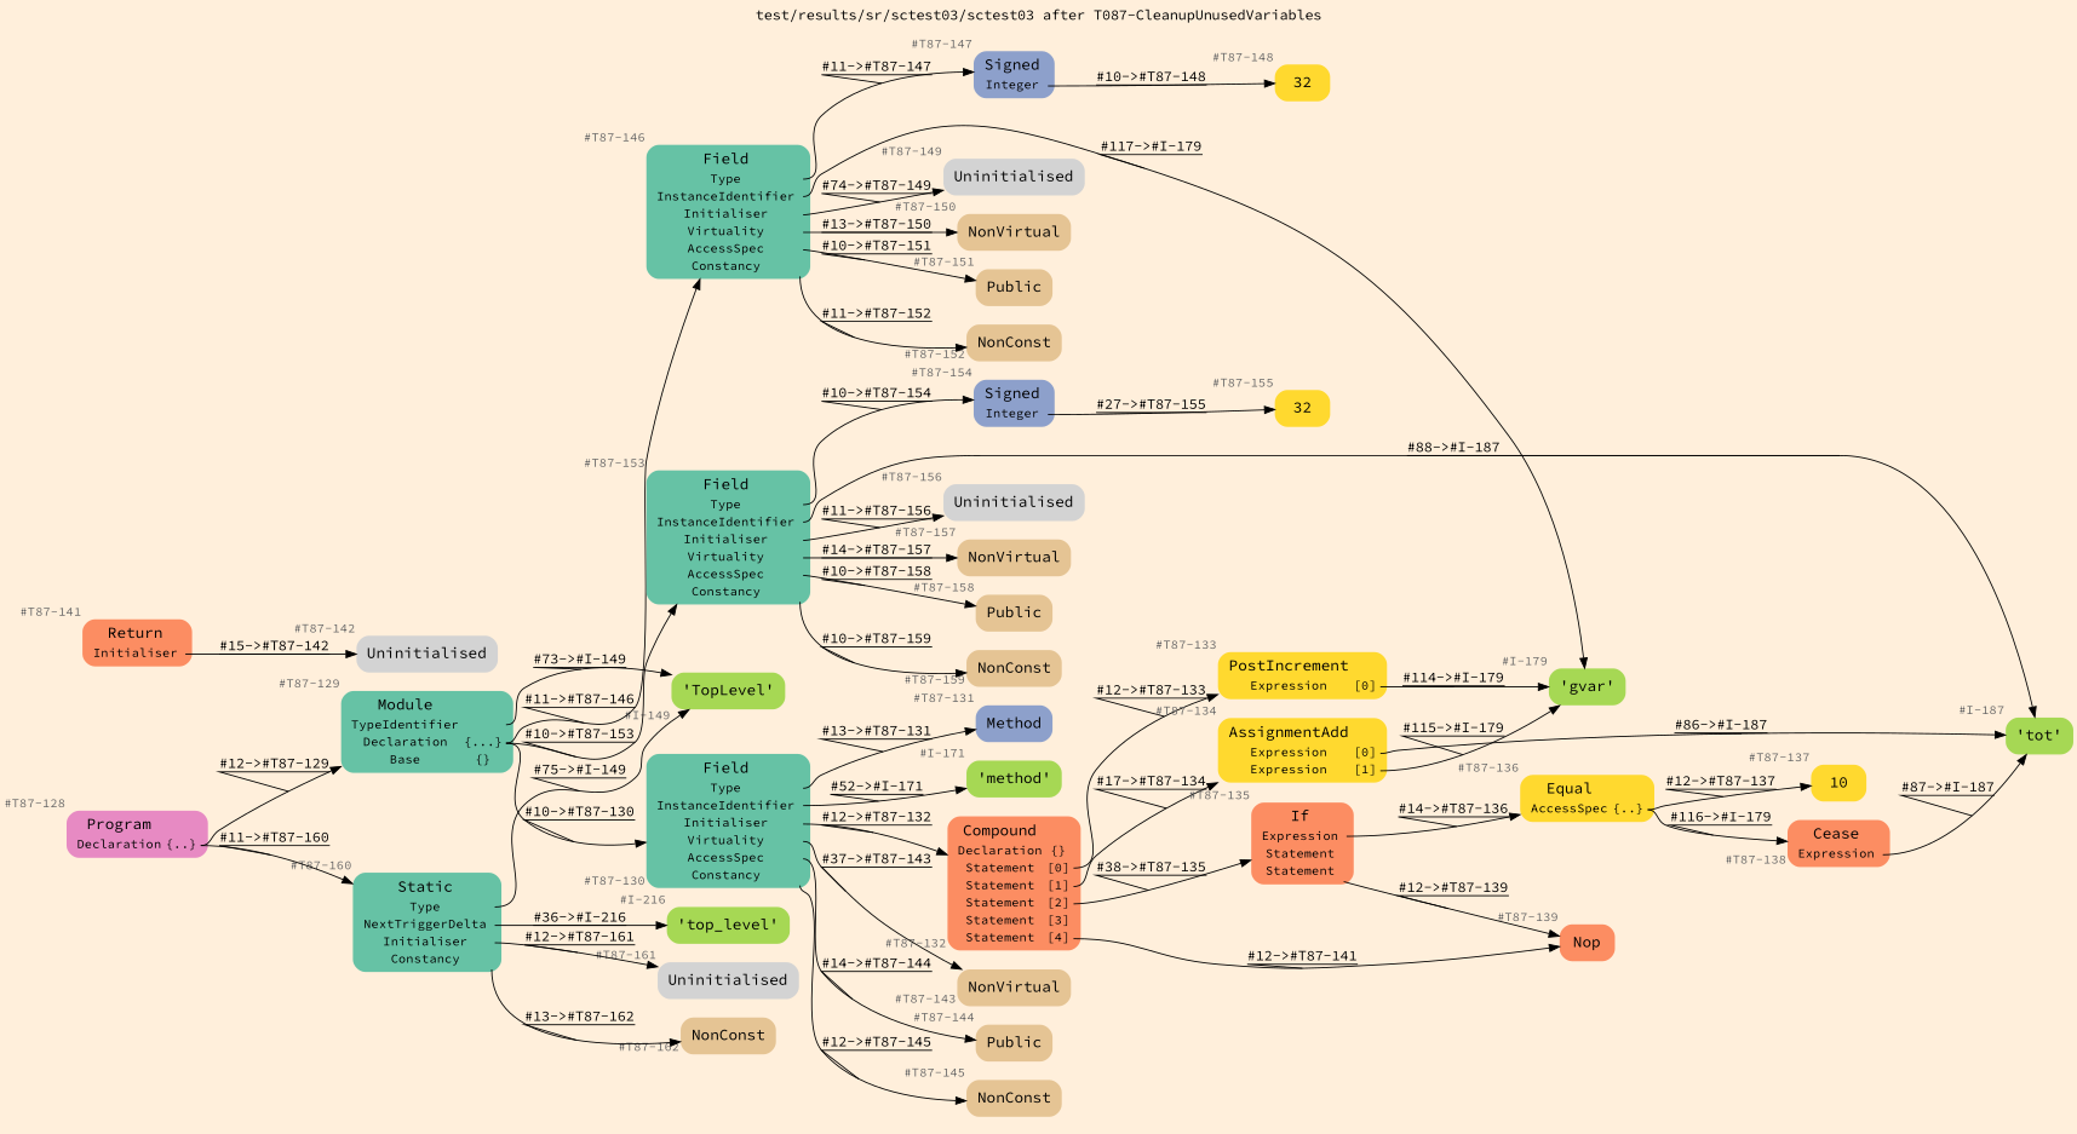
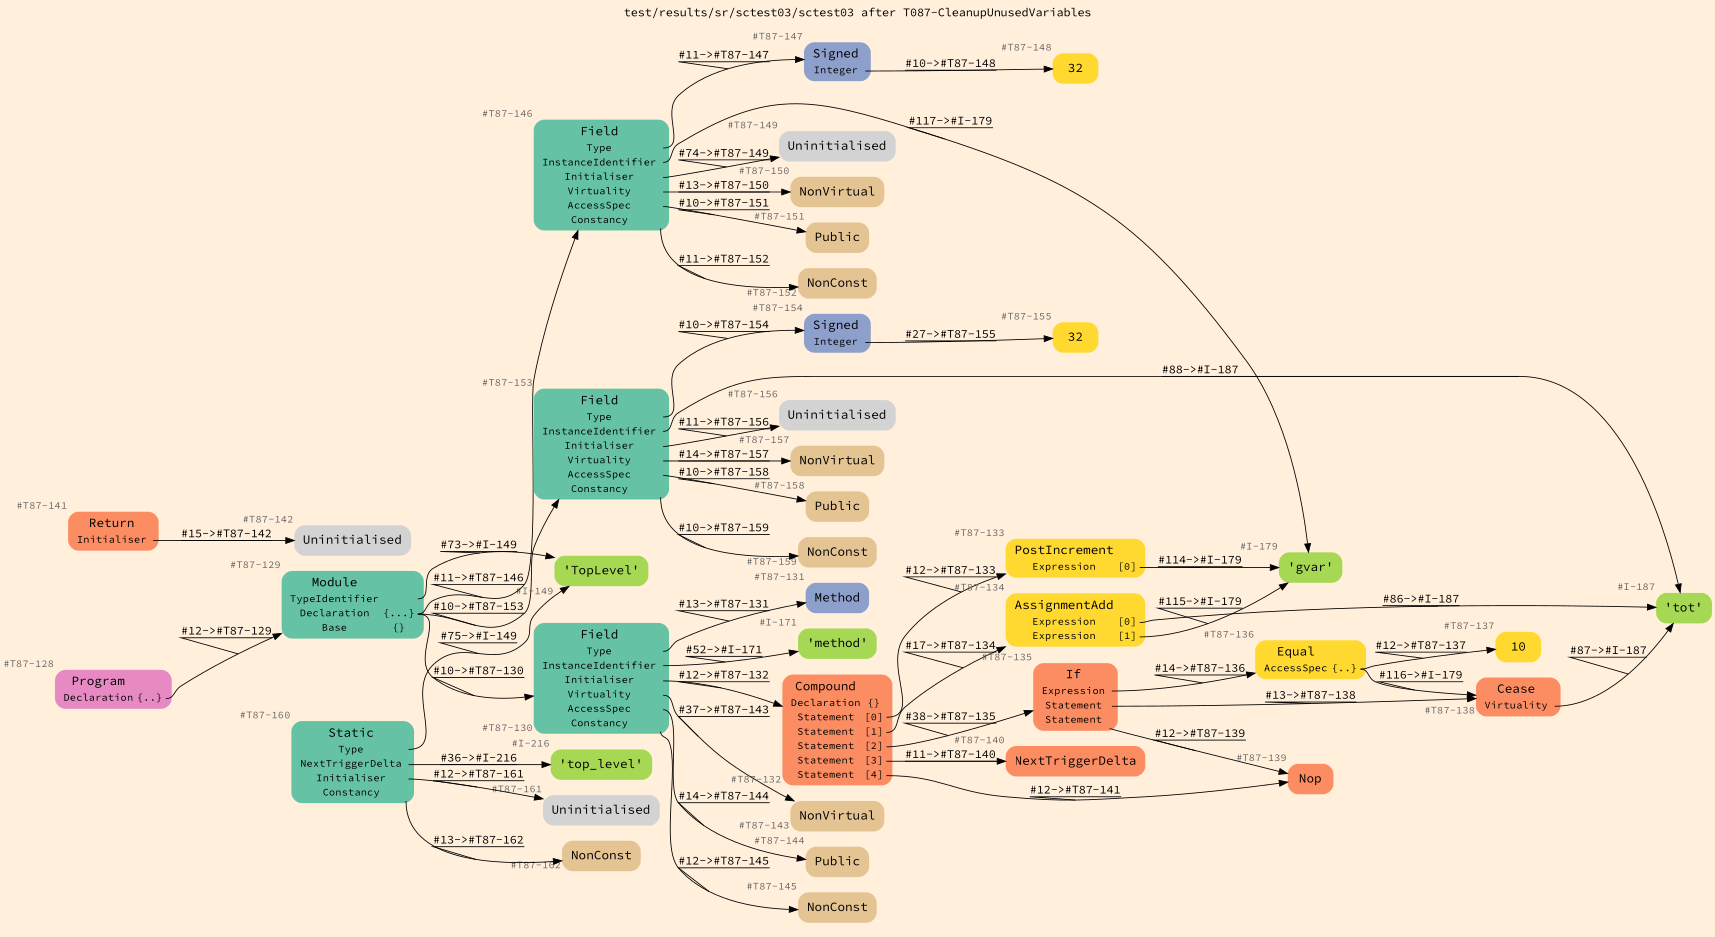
  digraph {
    bgcolor=antiquewhite1
    color=black
    fontcolor=black
    fontname="Source Code Pro"
    label="test/results/sr/sctest03/sctest03 after T087-CleanupUnusedVariables"
    labelloc=t
    rankdir=LR
    ranksep=0.3
    node [fillcolor="/set28/7" fontcolor=grey40 fontname="Source Code Pro" fontsize=12 shape=plaintext style="rounded,filled"]
    edge [color=black decorate=true fontcolor=black fontname="Source Code Pro" tailport=port0]
    n1 [fillcolor="/set28/4" label=<<TABLE BORDER="0" CELLBORDER="0" CELLSPACING="0">      <TR><TD><FONT COLOR="black" POINT-SIZE="15">Program</FONT></TD></TR>      <TR><TD><FONT COLOR="black" POINT-SIZE="12">Declaration</FONT></TD><TD PORT="port0"><FONT COLOR="black" POINT-SIZE="12">{..}</FONT></TD></TR>     </TABLE>> xlabel="#T87-128"]
    n2 [fillcolor="/set28/1" label=<<TABLE BORDER="0" CELLBORDER="0" CELLSPACING="0">      <TR><TD><FONT COLOR="black" POINT-SIZE="15">Module</FONT></TD></TR>      <TR><TD><FONT COLOR="black" POINT-SIZE="12">TypeIdentifier</FONT></TD><TD PORT="port0"></TD></TR>      <TR><TD><FONT COLOR="black" POINT-SIZE="12">Declaration</FONT></TD><TD PORT="port1"><FONT COLOR="black" POINT-SIZE="12">{...}</FONT></TD></TR>      <TR><TD><FONT COLOR="black" POINT-SIZE="12">Base</FONT></TD><TD PORT="port2"><FONT COLOR="black" POINT-SIZE="12">{}</FONT></TD></TR>     </TABLE>> xlabel="#T87-129"]
    n3 [fillcolor="/set28/1" label=<<TABLE BORDER="0" CELLBORDER="0" CELLSPACING="0">      <TR><TD><FONT COLOR="black" POINT-SIZE="15">Static</FONT></TD></TR>      <TR><TD><FONT COLOR="black" POINT-SIZE="12">Type</FONT></TD><TD PORT="port0"></TD></TR>      <TR><TD><FONT COLOR="black" POINT-SIZE="12">NextTriggerDelta</FONT></TD><TD PORT="port1"></TD></TR>      <TR><TD><FONT COLOR="black" POINT-SIZE="12">Initialiser</FONT></TD><TD PORT="port2"></TD></TR>      <TR><TD><FONT COLOR="black" POINT-SIZE="12">Constancy</FONT></TD><TD PORT="port3"></TD></TR>     </TABLE>> xlabel="#T87-160"]
    n4 [fillcolor="/set28/5" label=<<TABLE BORDER="0" CELLBORDER="0" CELLSPACING="0">      <TR><TD><FONT COLOR="black" POINT-SIZE="15">'TopLevel'</FONT></TD></TR>     </TABLE>> xlabel="#I-149"]
    n5 [fillcolor="/set28/1" label=<<TABLE BORDER="0" CELLBORDER="0" CELLSPACING="0">      <TR><TD><FONT COLOR="black" POINT-SIZE="15">Field</FONT></TD></TR>      <TR><TD><FONT COLOR="black" POINT-SIZE="12">Type</FONT></TD><TD PORT="port0"></TD></TR>      <TR><TD><FONT COLOR="black" POINT-SIZE="12">InstanceIdentifier</FONT></TD><TD PORT="port1"></TD></TR>      <TR><TD><FONT COLOR="black" POINT-SIZE="12">Initialiser</FONT></TD><TD PORT="port2"></TD></TR>      <TR><TD><FONT COLOR="black" POINT-SIZE="12">Virtuality</FONT></TD><TD PORT="port3"></TD></TR>      <TR><TD><FONT COLOR="black" POINT-SIZE="12">AccessSpec</FONT></TD><TD PORT="port4"></TD></TR>      <TR><TD><FONT COLOR="black" POINT-SIZE="12">Constancy</FONT></TD><TD PORT="port5"></TD></TR>     </TABLE>> xlabel="#T87-130"]
    n6 [fillcolor="/set28/1" label=<<TABLE BORDER="0" CELLBORDER="0" CELLSPACING="0">      <TR><TD><FONT COLOR="black" POINT-SIZE="15">Field</FONT></TD></TR>      <TR><TD><FONT COLOR="black" POINT-SIZE="12">Type</FONT></TD><TD PORT="port0"></TD></TR>      <TR><TD><FONT COLOR="black" POINT-SIZE="12">InstanceIdentifier</FONT></TD><TD PORT="port1"></TD></TR>      <TR><TD><FONT COLOR="black" POINT-SIZE="12">Initialiser</FONT></TD><TD PORT="port2"></TD></TR>      <TR><TD><FONT COLOR="black" POINT-SIZE="12">Virtuality</FONT></TD><TD PORT="port3"></TD></TR>      <TR><TD><FONT COLOR="black" POINT-SIZE="12">AccessSpec</FONT></TD><TD PORT="port4"></TD></TR>      <TR><TD><FONT COLOR="black" POINT-SIZE="12">Constancy</FONT></TD><TD PORT="port5"></TD></TR>     </TABLE>> xlabel="#T87-146"]
    n7 [fillcolor="/set28/1" label=<<TABLE BORDER="0" CELLBORDER="0" CELLSPACING="0">      <TR><TD><FONT COLOR="black" POINT-SIZE="15">Field</FONT></TD></TR>      <TR><TD><FONT COLOR="black" POINT-SIZE="12">Type</FONT></TD><TD PORT="port0"></TD></TR>      <TR><TD><FONT COLOR="black" POINT-SIZE="12">InstanceIdentifier</FONT></TD><TD PORT="port1"></TD></TR>      <TR><TD><FONT COLOR="black" POINT-SIZE="12">Initialiser</FONT></TD><TD PORT="port2"></TD></TR>      <TR><TD><FONT COLOR="black" POINT-SIZE="12">Virtuality</FONT></TD><TD PORT="port3"></TD></TR>      <TR><TD><FONT COLOR="black" POINT-SIZE="12">AccessSpec</FONT></TD><TD PORT="port4"></TD></TR>      <TR><TD><FONT COLOR="black" POINT-SIZE="12">Constancy</FONT></TD><TD PORT="port5"></TD></TR>     </TABLE>> xlabel="#T87-153"]
    n8 [fillcolor="/set28/5" label=<<TABLE BORDER="0" CELLBORDER="0" CELLSPACING="0">      <TR><TD><FONT COLOR="black" POINT-SIZE="15">'top_level'</FONT></TD></TR>     </TABLE>> xlabel="#I-216"]
    n9 [label=<<TABLE BORDER="0" CELLBORDER="0" CELLSPACING="0">      <TR><TD><FONT COLOR="black" POINT-SIZE="15">Uninitialised</FONT></TD></TR>     </TABLE>> xlabel="#T87-161" fillcolor=""]
    n10 [label=<<TABLE BORDER="0" CELLBORDER="0" CELLSPACING="0">      <TR><TD><FONT COLOR="black" POINT-SIZE="15">NonConst</FONT></TD></TR>     </TABLE>> xlabel="#T87-162"]
    n11 [fillcolor="/set28/3" label=<<TABLE BORDER="0" CELLBORDER="0" CELLSPACING="0">      <TR><TD><FONT COLOR="black" POINT-SIZE="15">Method</FONT></TD></TR>     </TABLE>> xlabel="#T87-131"]
    n12 [fillcolor="/set28/5" label=<<TABLE BORDER="0" CELLBORDER="0" CELLSPACING="0">      <TR><TD><FONT COLOR="black" POINT-SIZE="15">'method'</FONT></TD></TR>     </TABLE>> xlabel="#I-171"]
    n13 [fillcolor="/set28/2" label=<<TABLE BORDER="0" CELLBORDER="0" CELLSPACING="0">      <TR><TD><FONT COLOR="black" POINT-SIZE="15">Compound</FONT></TD></TR>      <TR><TD><FONT COLOR="black" POINT-SIZE="12">Declaration</FONT></TD><TD PORT="port0"><FONT COLOR="black" POINT-SIZE="12">{}</FONT></TD></TR>      <TR><TD><FONT COLOR="black" POINT-SIZE="12">Statement</FONT></TD><TD PORT="port1"><FONT COLOR="black" POINT-SIZE="12">[0]</FONT></TD></TR>      <TR><TD><FONT COLOR="black" POINT-SIZE="12">Statement</FONT></TD><TD PORT="port2"><FONT COLOR="black" POINT-SIZE="12">[1]</FONT></TD></TR>      <TR><TD><FONT COLOR="black" POINT-SIZE="12">Statement</FONT></TD><TD PORT="port3"><FONT COLOR="black" POINT-SIZE="12">[2]</FONT></TD></TR>      <TR><TD><FONT COLOR="black" POINT-SIZE="12">Statement</FONT></TD><TD PORT="port4"><FONT COLOR="black" POINT-SIZE="12">[3]</FONT></TD></TR>      <TR><TD><FONT COLOR="black" POINT-SIZE="12">Statement</FONT></TD><TD PORT="port5"><FONT COLOR="black" POINT-SIZE="12">[4]</FONT></TD></TR>     </TABLE>> xlabel="#T87-132"]
    n14 [label=<<TABLE BORDER="0" CELLBORDER="0" CELLSPACING="0">      <TR><TD><FONT COLOR="black" POINT-SIZE="15">NonVirtual</FONT></TD></TR>     </TABLE>> xlabel="#T87-143"]
    n15 [label=<<TABLE BORDER="0" CELLBORDER="0" CELLSPACING="0">      <TR><TD><FONT COLOR="black" POINT-SIZE="15">Public</FONT></TD></TR>     </TABLE>> xlabel="#T87-144"]
    n16 [label=<<TABLE BORDER="0" CELLBORDER="0" CELLSPACING="0">      <TR><TD><FONT COLOR="black" POINT-SIZE="15">NonConst</FONT></TD></TR>     </TABLE>> xlabel="#T87-145"]
    n17 [fillcolor="/set28/5" label=<<TABLE BORDER="0" CELLBORDER="0" CELLSPACING="0">      <TR><TD><FONT COLOR="black" POINT-SIZE="15">'gvar'</FONT></TD></TR>     </TABLE>> xlabel="#I-179"]
    n18 [fillcolor="/set28/3" label=<<TABLE BORDER="0" CELLBORDER="0" CELLSPACING="0">      <TR><TD><FONT COLOR="black" POINT-SIZE="15">Signed</FONT></TD></TR>      <TR><TD><FONT COLOR="black" POINT-SIZE="12">Integer</FONT></TD><TD PORT="port0"></TD></TR>     </TABLE>> xlabel="#T87-147"]
    n19 [label=<<TABLE BORDER="0" CELLBORDER="0" CELLSPACING="0">      <TR><TD><FONT COLOR="black" POINT-SIZE="15">Uninitialised</FONT></TD></TR>     </TABLE>> xlabel="#T87-149" fillcolor=""]
    n20 [label=<<TABLE BORDER="0" CELLBORDER="0" CELLSPACING="0">      <TR><TD><FONT COLOR="black" POINT-SIZE="15">NonVirtual</FONT></TD></TR>     </TABLE>> xlabel="#T87-150"]
    n21 [label=<<TABLE BORDER="0" CELLBORDER="0" CELLSPACING="0">      <TR><TD><FONT COLOR="black" POINT-SIZE="15">Public</FONT></TD></TR>     </TABLE>> xlabel="#T87-151"]
    n22 [label=<<TABLE BORDER="0" CELLBORDER="0" CELLSPACING="0">      <TR><TD><FONT COLOR="black" POINT-SIZE="15">NonConst</FONT></TD></TR>     </TABLE>> xlabel="#T87-152"]
    n23 [fillcolor="/set28/5" label=<<TABLE BORDER="0" CELLBORDER="0" CELLSPACING="0">      <TR><TD><FONT COLOR="black" POINT-SIZE="15">'tot'</FONT></TD></TR>     </TABLE>> xlabel="#I-187"]
    n24 [fillcolor="/set28/3" label=<<TABLE BORDER="0" CELLBORDER="0" CELLSPACING="0">      <TR><TD><FONT COLOR="black" POINT-SIZE="15">Signed</FONT></TD></TR>      <TR><TD><FONT COLOR="black" POINT-SIZE="12">Integer</FONT></TD><TD PORT="port0"></TD></TR>     </TABLE>> xlabel="#T87-154"]
    n25 [label=<<TABLE BORDER="0" CELLBORDER="0" CELLSPACING="0">      <TR><TD><FONT COLOR="black" POINT-SIZE="15">Uninitialised</FONT></TD></TR>     </TABLE>> xlabel="#T87-156" fillcolor=""]
    n26 [label=<<TABLE BORDER="0" CELLBORDER="0" CELLSPACING="0">      <TR><TD><FONT COLOR="black" POINT-SIZE="15">NonVirtual</FONT></TD></TR>     </TABLE>> xlabel="#T87-157"]
    n27 [label=<<TABLE BORDER="0" CELLBORDER="0" CELLSPACING="0">      <TR><TD><FONT COLOR="black" POINT-SIZE="15">Public</FONT></TD></TR>     </TABLE>> xlabel="#T87-158"]
    n28 [label=<<TABLE BORDER="0" CELLBORDER="0" CELLSPACING="0">      <TR><TD><FONT COLOR="black" POINT-SIZE="15">NonConst</FONT></TD></TR>     </TABLE>> xlabel="#T87-159"]
    n29 [fillcolor="/set28/6" label=<<TABLE BORDER="0" CELLBORDER="0" CELLSPACING="0">      <TR><TD><FONT COLOR="black" POINT-SIZE="15">PostIncrement</FONT></TD></TR>      <TR><TD><FONT COLOR="black" POINT-SIZE="12">Expression</FONT></TD><TD PORT="port0"><FONT COLOR="black" POINT-SIZE="12">[0]</FONT></TD></TR>     </TABLE>> xlabel="#T87-133"]
    n30 [fillcolor="/set28/6" label=<<TABLE BORDER="0" CELLBORDER="0" CELLSPACING="0">      <TR><TD><FONT COLOR="black" POINT-SIZE="15">AssignmentAdd</FONT></TD></TR>      <TR><TD><FONT COLOR="black" POINT-SIZE="12">Expression</FONT></TD><TD PORT="port0"><FONT COLOR="black" POINT-SIZE="12">[0]</FONT></TD></TR>      <TR><TD><FONT COLOR="black" POINT-SIZE="12">Expression</FONT></TD><TD PORT="port1"><FONT COLOR="black" POINT-SIZE="12">[1]</FONT></TD></TR>     </TABLE>> xlabel="#T87-134"]
    n31 [fillcolor="/set28/2" label=<<TABLE BORDER="0" CELLBORDER="0" CELLSPACING="0">      <TR><TD><FONT COLOR="black" POINT-SIZE="15">If</FONT></TD></TR>      <TR><TD><FONT COLOR="black" POINT-SIZE="12">Expression</FONT></TD><TD PORT="port0"></TD></TR>      <TR><TD><FONT COLOR="black" POINT-SIZE="12">Statement</FONT></TD><TD PORT="port1"></TD></TR>      <TR><TD><FONT COLOR="black" POINT-SIZE="12">Statement</FONT></TD><TD PORT="port2"></TD></TR>     </TABLE>> xlabel="#T87-135"]
+   n32 [fillcolor="/set28/2" label=<<TABLE BORDER="0" CELLBORDER="0" CELLSPACING="0">      <TR><TD><FONT COLOR="black" POINT-SIZE="15">NextTriggerDelta</FONT></TD></TR>     </TABLE>> xlabel="#T87-140"]
    n33 [fillcolor="/set28/2" label=<<TABLE BORDER="0" CELLBORDER="0" CELLSPACING="0">      <TR><TD><FONT COLOR="black" POINT-SIZE="15">Nop</FONT></TD></TR>     </TABLE>> xlabel="#T87-139"]
    n34 [fillcolor="/set28/6" label=<<TABLE BORDER="0" CELLBORDER="0" CELLSPACING="0">      <TR><TD><FONT COLOR="black" POINT-SIZE="15">Equal</FONT></TD></TR>      <TR><TD><FONT COLOR="black" POINT-SIZE="12">AccessSpec</FONT></TD><TD PORT="port0"><FONT COLOR="black" POINT-SIZE="12">{..}</FONT></TD></TR>     </TABLE>> xlabel="#T87-136"]
-   n35 [fillcolor="/set28/2" label=<<TABLE BORDER="0" CELLBORDER="0" CELLSPACING="0">      <TR><TD><FONT COLOR="black" POINT-SIZE="15">Cease</FONT></TD></TR>      <TR><TD><FONT COLOR="black" POINT-SIZE="12">Expression</FONT></TD><TD PORT="port0"></TD></TR>     </TABLE>> xlabel="#T87-138"]
+   n35 [fillcolor="/set28/2" label=<<TABLE BORDER="0" CELLBORDER="0" CELLSPACING="0">      <TR><TD><FONT COLOR="black" POINT-SIZE="15">Cease</FONT></TD></TR>      <TR><TD><FONT COLOR="black" POINT-SIZE="12">Virtuality</FONT></TD><TD PORT="port0"></TD></TR>     </TABLE>> xlabel="#T87-138"]
    n36 [fillcolor="/set28/2" label=<<TABLE BORDER="0" CELLBORDER="0" CELLSPACING="0">      <TR><TD><FONT COLOR="black" POINT-SIZE="15">Return</FONT></TD></TR>      <TR><TD><FONT COLOR="black" POINT-SIZE="12">Initialiser</FONT></TD><TD PORT="port0"></TD></TR>     </TABLE>> xlabel="#T87-141"]
    n37 [label=<<TABLE BORDER="0" CELLBORDER="0" CELLSPACING="0">      <TR><TD><FONT COLOR="black" POINT-SIZE="15">Uninitialised</FONT></TD></TR>     </TABLE>> xlabel="#T87-142" fillcolor=""]
    n38 [fillcolor="/set28/6" label=<<TABLE BORDER="0" CELLBORDER="0" CELLSPACING="0">      <TR><TD><FONT COLOR="black" POINT-SIZE="15">10</FONT></TD></TR>     </TABLE>> xlabel="#T87-137"]
    n39 [fillcolor="/set28/6" label=<<TABLE BORDER="0" CELLBORDER="0" CELLSPACING="0">      <TR><TD><FONT COLOR="black" POINT-SIZE="15">32</FONT></TD></TR>     </TABLE>> xlabel="#T87-148"]
    n40 [fillcolor="/set28/6" label=<<TABLE BORDER="0" CELLBORDER="0" CELLSPACING="0">      <TR><TD><FONT COLOR="black" POINT-SIZE="15">32</FONT></TD></TR>     </TABLE>> xlabel="#T87-155"]
    n1 -> n2 [label="#12-&gt;#T87-129"]
-   n1 -> n3 [label="#11-&gt;#T87-160"]
    n2 -> n4 [label="#73-&gt;#I-149"]
    n2 -> n5 [label="#10-&gt;#T87-130" tailport=port1]
    n2 -> n6 [label="#11-&gt;#T87-146" tailport=port1]
    n2 -> n7 [label="#10-&gt;#T87-153" tailport=port1]
    n3 -> n4 [label="#75-&gt;#I-149"]
    n3 -> n8 [label="#36-&gt;#I-216" tailport=port1]
    n3 -> n9 [label="#12-&gt;#T87-161" tailport=port2]
    n3 -> n10 [label="#13-&gt;#T87-162" tailport=port3]
    n5 -> n11 [label="#13-&gt;#T87-131"]
    n5 -> n12 [label="#52-&gt;#I-171" tailport=port1]
    n5 -> n13 [label="#12-&gt;#T87-132" tailport=port2]
    n5 -> n14 [label="#37-&gt;#T87-143" tailport=port3]
    n5 -> n15 [label="#14-&gt;#T87-144" tailport=port4]
    n5 -> n16 [label="#12-&gt;#T87-145" tailport=port5]
    n6 -> n17 [label="#117-&gt;#I-179" tailport=port1]
    n6 -> n18 [label="#11-&gt;#T87-147"]
    n6 -> n19 [label="#74-&gt;#T87-149" tailport=port2]
    n6 -> n20 [label="#13-&gt;#T87-150" tailport=port3]
    n6 -> n21 [label="#10-&gt;#T87-151" tailport=port4]
    n6 -> n22 [label="#11-&gt;#T87-152" tailport=port5]
    n7 -> n23 [label="#88-&gt;#I-187" tailport=port1]
    n7 -> n24 [label="#10-&gt;#T87-154"]
    n7 -> n25 [label="#11-&gt;#T87-156" tailport=port2]
    n7 -> n26 [label="#14-&gt;#T87-157" tailport=port3]
    n7 -> n27 [label="#10-&gt;#T87-158" tailport=port4]
    n7 -> n28 [label="#10-&gt;#T87-159" tailport=port5]
    n13 -> n29 [label="#12-&gt;#T87-133" tailport=port1]
    n13 -> n30 [label="#17-&gt;#T87-134" tailport=port2]
    n13 -> n31 [label="#38-&gt;#T87-135" tailport=port3]
+   n13 -> n32 [label="#11-&gt;#T87-140" tailport=port4]
    n13 -> n33 [label="#12-&gt;#T87-141" tailport=port5]
    n18 -> n39 [label="#10-&gt;#T87-148"]
    n24 -> n40 [label="#27-&gt;#T87-155"]
    n29 -> n17 [label="#114-&gt;#I-179"]
    n30 -> n17 [label="#115-&gt;#I-179" tailport=port1]
    n30 -> n23 [label="#86-&gt;#I-187"]
    n31 -> n33 [label="#12-&gt;#T87-139" tailport=port2]
    n31 -> n34 [label="#14-&gt;#T87-136"]
+   n31 -> n35 [label="#13-&gt;#T87-138" tailport=port1]
    n34 -> n35 [label="#116-&gt;#I-179"]
    n34 -> n38 [label="#12-&gt;#T87-137"]
    n35 -> n23 [label="#87-&gt;#I-187"]
    n36 -> n37 [label="#15-&gt;#T87-142"]
  }
